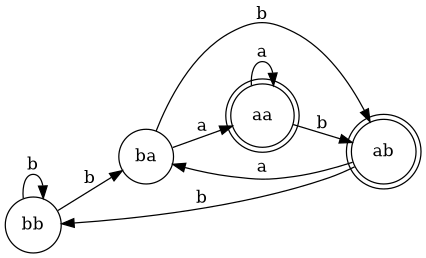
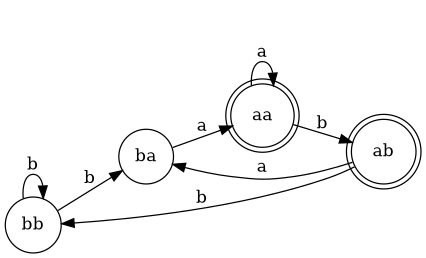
  digraph {
    rankdir=LR
    node [shape=circle style=solid]
    n1 [label=bb]
    n2 [label=ba]
    n3 [label=ab shape=doublecircle]
    n4 [label=aa shape=doublecircle]
    n1 -> n1 [label=b]
    n1 -> n2 [label=b]
-   n2 -> n3 [label=b]
    n2 -> n4 [label=a]
    n3 -> n1 [label=b]
    n3 -> n2 [label=a]
    n4 -> n3 [label=b]
    n4 -> n4 [label=a]
  }
